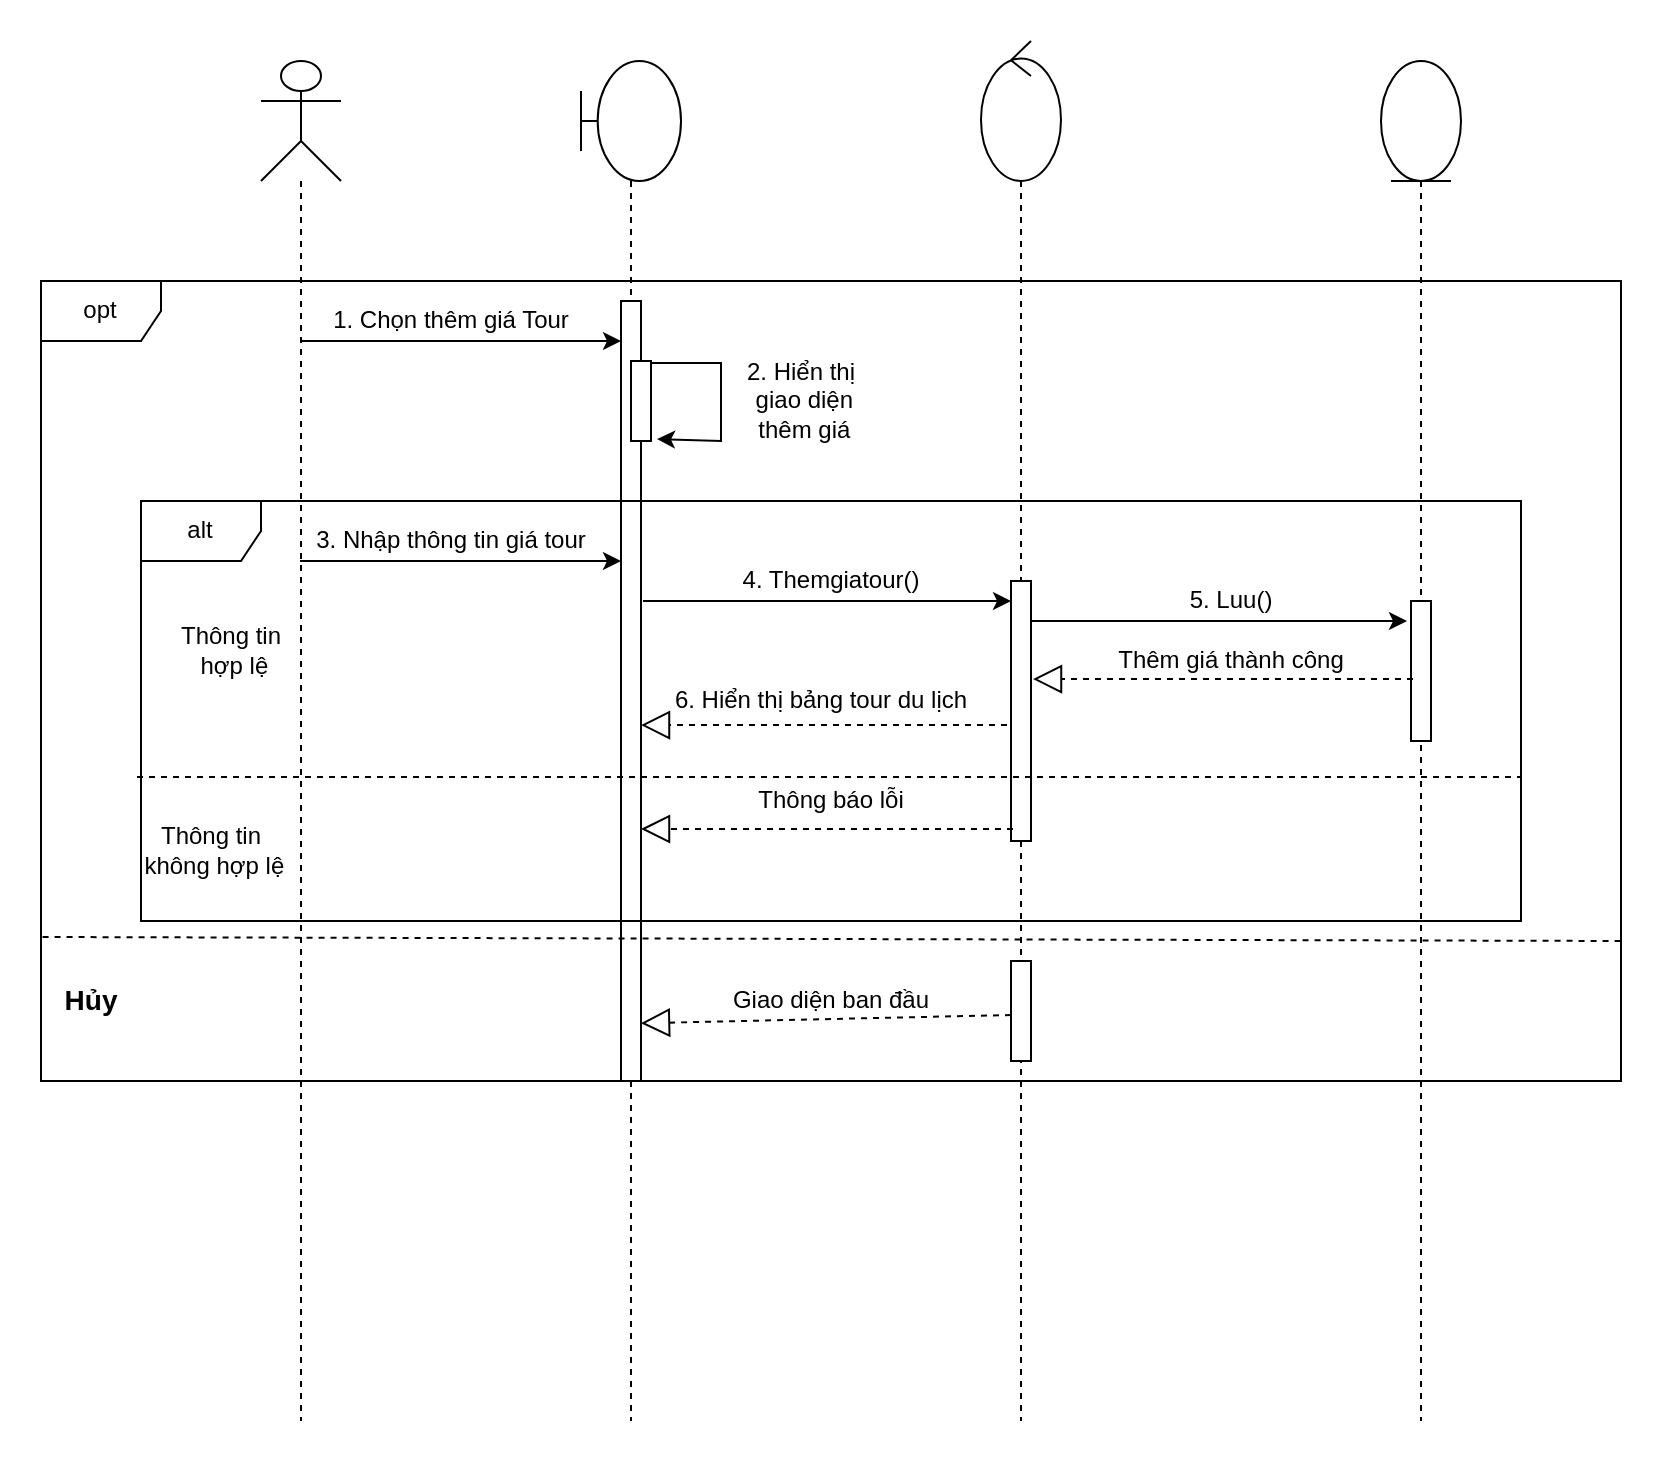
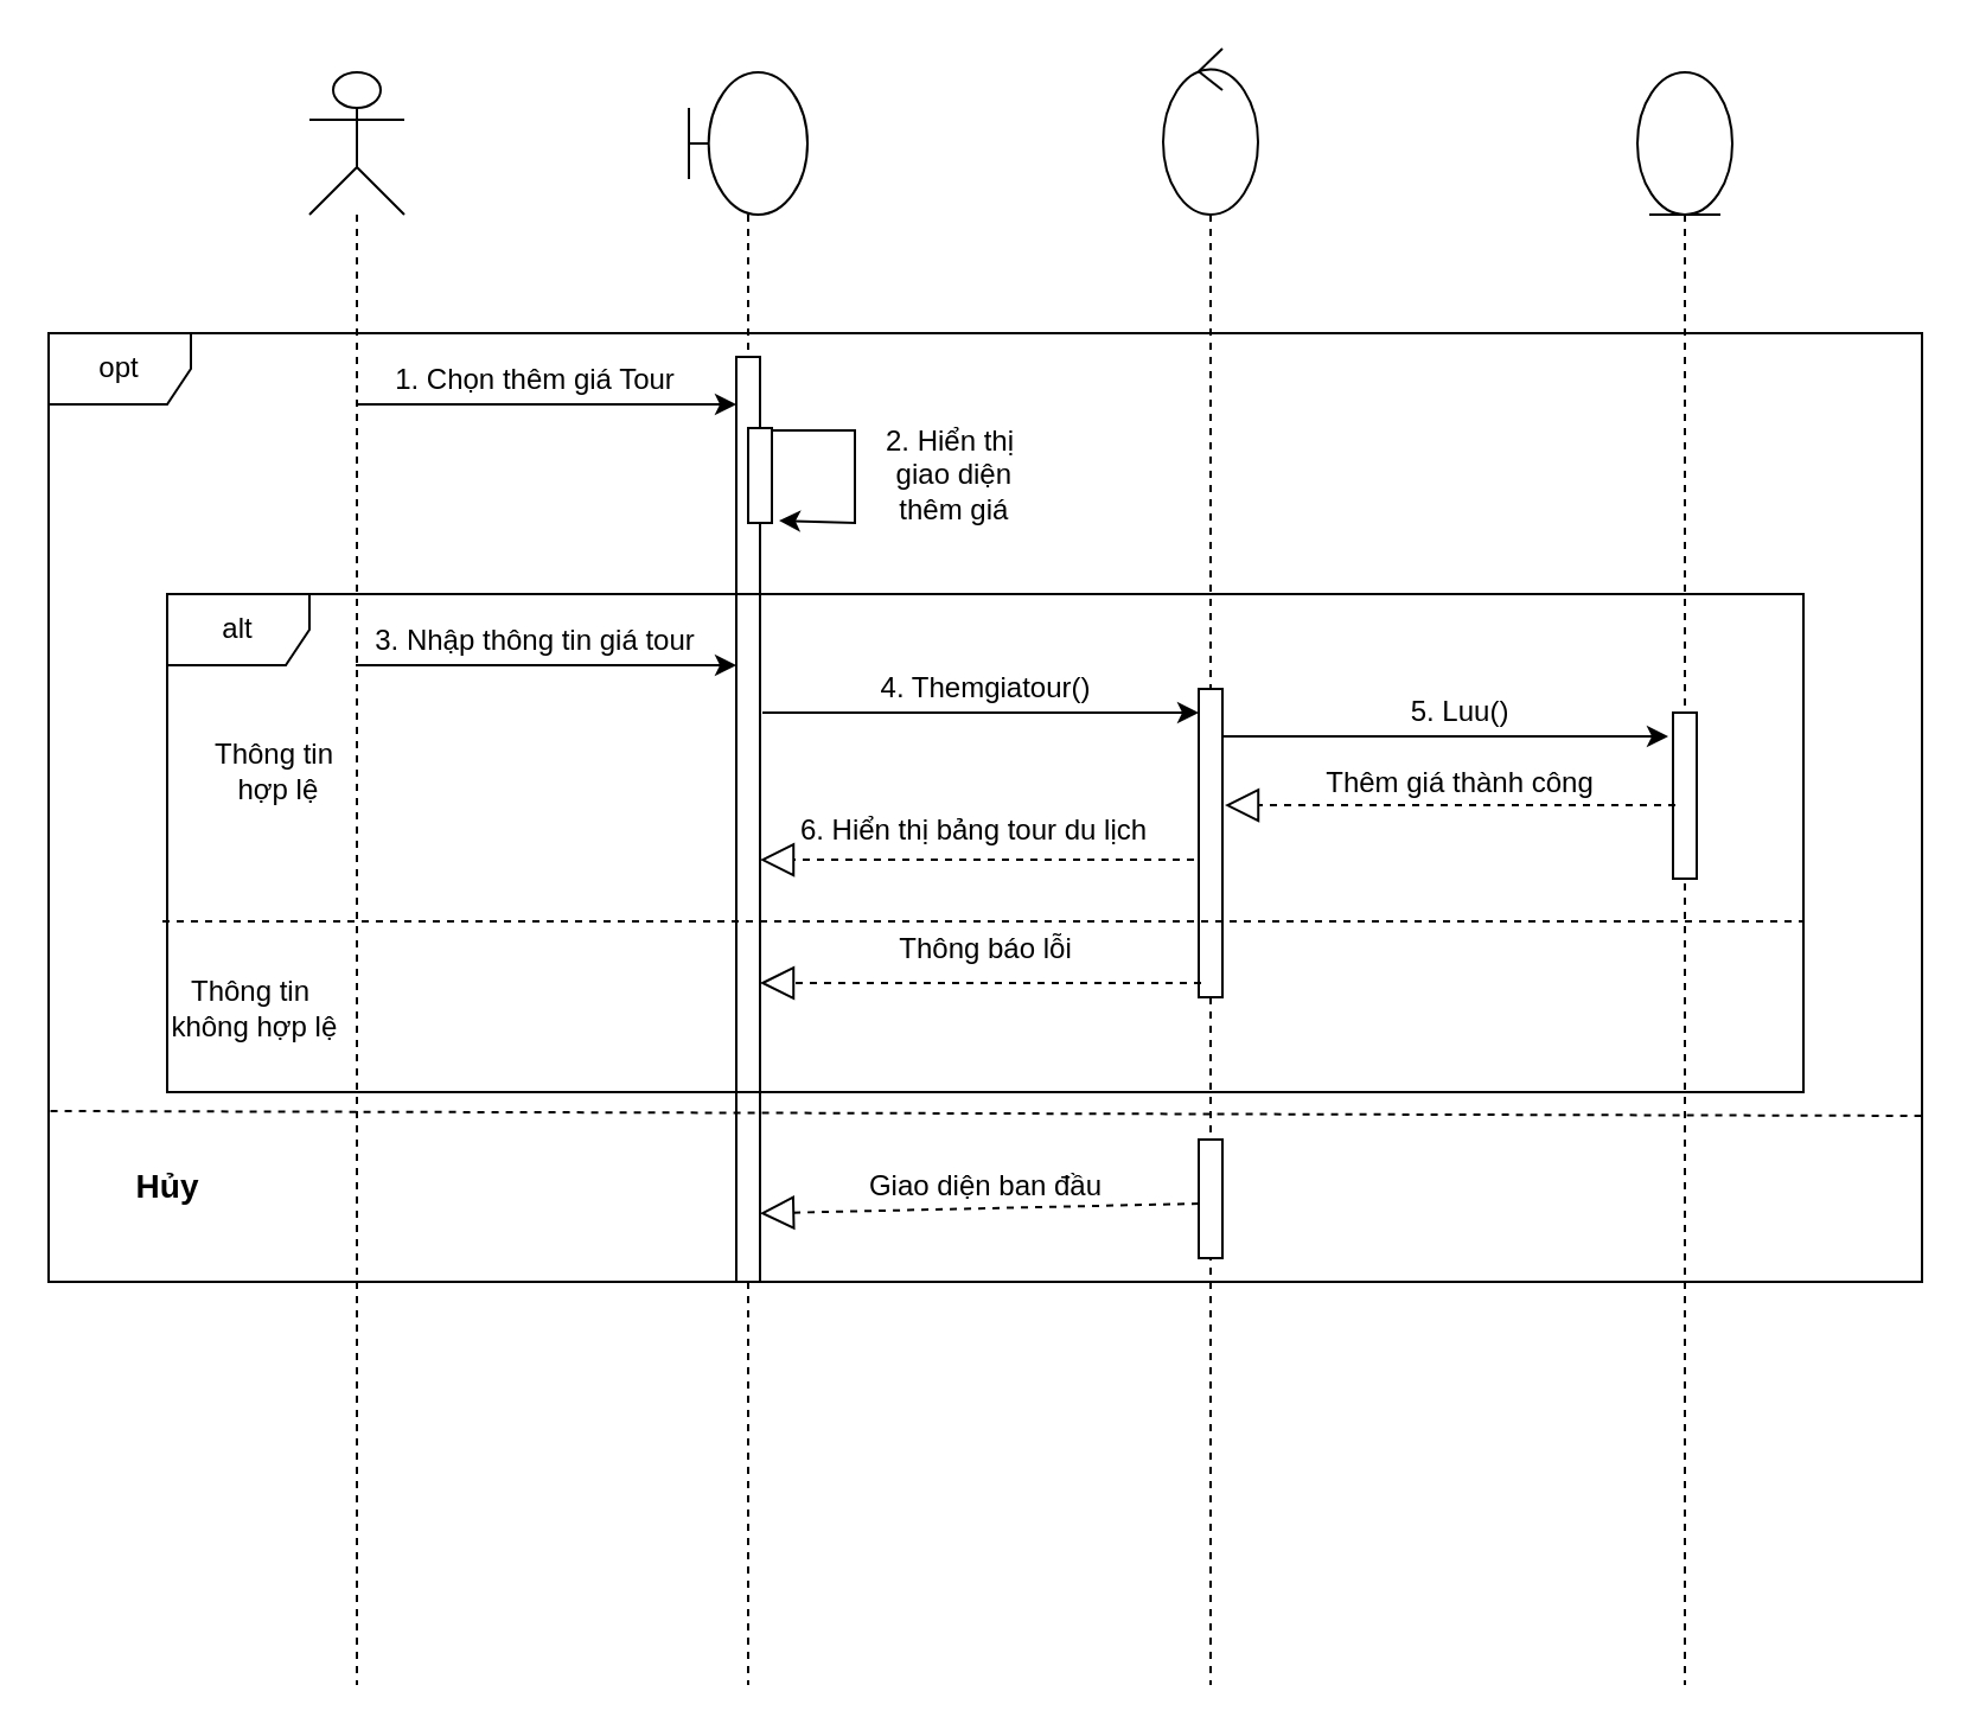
  <mxCell id="0" />
  <mxCell id="1" parent="0" />
  <mxCell id="2" value="" style="shape=umlLifeline;participant=umlActor;perimeter=lifelinePerimeter;whiteSpace=wrap;html=1;container=1;collapsible=0;recursiveResize=0;verticalAlign=top;spacingTop=36;outlineConnect=0;size=60;" vertex="1" parent="1"><mxGeometry x="130" y="30" width="40" height="680" as="geometry" /></mxCell>
  <mxCell id="3" value="" style="shape=umlLifeline;participant=umlBoundary;perimeter=lifelinePerimeter;whiteSpace=wrap;html=1;container=1;collapsible=0;recursiveResize=0;verticalAlign=top;spacingTop=36;outlineConnect=0;size=60;" vertex="1" parent="1"><mxGeometry x="290" y="30" width="50" height="680" as="geometry" /></mxCell>
  <mxCell id="4" value="" style="html=1;points=[];perimeter=orthogonalPerimeter;" vertex="1" parent="3"><mxGeometry x="20" y="120" width="10" height="390" as="geometry" /></mxCell>
  <mxCell id="5" value="" style="shape=umlLifeline;participant=umlControl;perimeter=lifelinePerimeter;whiteSpace=wrap;html=1;container=1;collapsible=0;recursiveResize=0;verticalAlign=top;spacingTop=36;outlineConnect=0;size=70;" vertex="1" parent="1"><mxGeometry x="490" y="20" width="40" height="690" as="geometry" /></mxCell>
  <mxCell id="6" value="" style="html=1;points=[];perimeter=orthogonalPerimeter;" vertex="1" parent="5"><mxGeometry x="15" y="270" width="10" height="130" as="geometry" /></mxCell>
  <mxCell id="7" value="" style="html=1;points=[];perimeter=orthogonalPerimeter;" vertex="1" parent="5"><mxGeometry x="15" y="460" width="10" height="50" as="geometry" /></mxCell>
  <mxCell id="8" value="" style="shape=umlLifeline;participant=umlEntity;perimeter=lifelinePerimeter;whiteSpace=wrap;html=1;container=1;collapsible=0;recursiveResize=0;verticalAlign=top;spacingTop=36;outlineConnect=0;size=60;" vertex="1" parent="1"><mxGeometry x="690" y="30" width="40" height="680" as="geometry" /></mxCell>
  <mxCell id="9" value="" style="html=1;points=[];perimeter=orthogonalPerimeter;" vertex="1" parent="8"><mxGeometry x="15" y="270" width="10" height="70" as="geometry" /></mxCell>
  <mxCell id="10" value="" style="endArrow=classic;html=1;" edge="1" parent="1" source="2" target="4"><mxGeometry width="50" height="50" relative="1" as="geometry"><mxPoint x="410" y="290" as="sourcePoint" /><mxPoint x="280" y="240" as="targetPoint" /><Array as="points"><mxPoint x="170" y="170" /></Array></mxGeometry></mxCell>
  <mxCell id="11" value="1. Chọn thêm giá Tour" style="text;html=1;align=center;verticalAlign=middle;resizable=0;points=[];autosize=1;" vertex="1" parent="1"><mxGeometry x="160" y="150" width="130" height="20" as="geometry" /></mxCell>
  <mxCell id="12" value="" style="html=1;points=[];perimeter=orthogonalPerimeter;" vertex="1" parent="1"><mxGeometry x="315" y="180" width="10" height="40" as="geometry" /></mxCell>
  <mxCell id="13" value="" style="endArrow=classic;html=1;exitX=1;exitY=0.025;exitDx=0;exitDy=0;exitPerimeter=0;entryX=1.3;entryY=0.975;entryDx=0;entryDy=0;entryPerimeter=0;rounded=0;" edge="1" parent="1" source="12" target="12"><mxGeometry width="50" height="50" relative="1" as="geometry"><mxPoint x="410" y="390" as="sourcePoint" /><mxPoint x="360" y="260" as="targetPoint" /><Array as="points"><mxPoint x="360" y="181" /><mxPoint x="360" y="220" /></Array></mxGeometry></mxCell>
  <mxCell id="14" value="2. Hiển thị&lt;br&gt;&amp;nbsp;giao diện&lt;br&gt;&amp;nbsp;thêm giá" style="text;html=1;align=center;verticalAlign=middle;resizable=0;points=[];autosize=1;" vertex="1" parent="1"><mxGeometry x="365" y="175" width="70" height="50" as="geometry" /></mxCell>
  <mxCell id="15" value="" style="endArrow=classic;html=1;" edge="1" parent="1" source="2" target="4"><mxGeometry width="50" height="50" relative="1" as="geometry"><mxPoint x="410" y="370" as="sourcePoint" /><mxPoint x="460" y="320" as="targetPoint" /><Array as="points"><mxPoint x="250" y="280" /></Array></mxGeometry></mxCell>
  <mxCell id="16" value="3. Nhập thông tin giá tour" style="text;html=1;align=center;verticalAlign=middle;resizable=0;points=[];autosize=1;" vertex="1" parent="1"><mxGeometry x="150" y="260" width="150" height="20" as="geometry" /></mxCell>
  <mxCell id="17" value="" style="endArrow=classic;html=1;" edge="1" parent="1" target="6"><mxGeometry width="50" height="50" relative="1" as="geometry"><mxPoint x="321" y="300" as="sourcePoint" /><mxPoint x="460" y="320" as="targetPoint" /><Array as="points"><mxPoint x="370" y="300" /></Array></mxGeometry></mxCell>
  <mxCell id="18" value="4. Themgiatour()" style="text;html=1;align=center;verticalAlign=middle;resizable=0;points=[];autosize=1;" vertex="1" parent="1"><mxGeometry x="365" y="280" width="100" height="20" as="geometry" /></mxCell>
  <mxCell id="19" value="" style="endArrow=classic;html=1;" edge="1" parent="1"><mxGeometry width="50" height="50" relative="1" as="geometry"><mxPoint x="515" y="310" as="sourcePoint" /><mxPoint x="703" y="310" as="targetPoint" /><Array as="points"><mxPoint x="570" y="310" /></Array></mxGeometry></mxCell>
  <mxCell id="20" value="5. Luu()" style="text;html=1;align=center;verticalAlign=middle;resizable=0;points=[];autosize=1;" vertex="1" parent="1"><mxGeometry x="585" y="290" width="60" height="20" as="geometry" /></mxCell>
  <mxCell id="21" value="" style="endArrow=block;dashed=1;endFill=0;endSize=12;html=1;exitX=0.1;exitY=0.557;exitDx=0;exitDy=0;exitPerimeter=0;entryX=1.1;entryY=0.377;entryDx=0;entryDy=0;entryPerimeter=0;" edge="1" parent="1" source="9" target="6"><mxGeometry width="160" relative="1" as="geometry"><mxPoint x="350" y="350" as="sourcePoint" /><mxPoint x="516" y="350" as="targetPoint" /><Array as="points" /></mxGeometry></mxCell>
  <mxCell id="22" value="Thêm giá thành công" style="text;html=1;align=center;verticalAlign=middle;resizable=0;points=[];autosize=1;" vertex="1" parent="1"><mxGeometry x="550" y="320" width="130" height="20" as="geometry" /></mxCell>
  <mxCell id="23" value="" style="endArrow=block;dashed=1;endFill=0;endSize=12;html=1;exitX=-0.2;exitY=0.554;exitDx=0;exitDy=0;exitPerimeter=0;" edge="1" parent="1" source="6" target="4"><mxGeometry width="160" relative="1" as="geometry"><mxPoint x="350" y="350" as="sourcePoint" /><mxPoint x="510" y="350" as="targetPoint" /></mxGeometry></mxCell>
  <mxCell id="24" value="6. Hiển thị bảng tour du lịch" style="text;html=1;align=center;verticalAlign=middle;resizable=0;points=[];autosize=1;" vertex="1" parent="1"><mxGeometry x="330" y="340" width="160" height="20" as="geometry" /></mxCell>
  <mxCell id="25" value="" style="endArrow=block;dashed=1;endFill=0;endSize=12;html=1;exitX=0.1;exitY=0.954;exitDx=0;exitDy=0;exitPerimeter=0;" edge="1" parent="1" source="6"><mxGeometry width="160" relative="1" as="geometry"><mxPoint x="350" y="350" as="sourcePoint" /><mxPoint x="320" y="414" as="targetPoint" /></mxGeometry></mxCell>
  <mxCell id="26" value="Thông báo lỗi" style="text;html=1;align=center;verticalAlign=middle;resizable=0;points=[];autosize=1;" vertex="1" parent="1"><mxGeometry x="370" y="390" width="90" height="20" as="geometry" /></mxCell>
  <mxCell id="27" value="" style="endArrow=block;dashed=1;endFill=0;endSize=12;html=1;exitX=0;exitY=0.54;exitDx=0;exitDy=0;exitPerimeter=0;entryX=1;entryY=0.926;entryDx=0;entryDy=0;entryPerimeter=0;" edge="1" parent="1" source="7" target="4"><mxGeometry width="160" relative="1" as="geometry"><mxPoint x="350" y="450" as="sourcePoint" /><mxPoint x="510" y="450" as="targetPoint" /></mxGeometry></mxCell>
  <mxCell id="28" value="Giao diện ban đầu" style="text;html=1;align=center;verticalAlign=middle;resizable=0;points=[];autosize=1;" vertex="1" parent="1"><mxGeometry x="360" y="490" width="110" height="20" as="geometry" /></mxCell>
  <mxCell id="29" value="alt" style="shape=umlFrame;whiteSpace=wrap;html=1;" vertex="1" parent="1"><mxGeometry x="70" y="250" width="690" height="210" as="geometry" /></mxCell>
  <mxCell id="30" value="" style="endArrow=none;dashed=1;html=1;entryX=1;entryY=0.657;entryDx=0;entryDy=0;entryPerimeter=0;" edge="1" parent="1" target="29"><mxGeometry width="50" height="50" relative="1" as="geometry"><mxPoint x="68" y="388" as="sourcePoint" /><mxPoint x="460" y="420" as="targetPoint" /></mxGeometry></mxCell>
  <mxCell id="31" value="Thông tin&lt;br&gt;&amp;nbsp;hợp lệ" style="text;html=1;align=center;verticalAlign=middle;resizable=0;points=[];autosize=1;" vertex="1" parent="1"><mxGeometry x="80" y="310" width="70" height="30" as="geometry" /></mxCell>
  <mxCell id="32" value="Thông tin&lt;br&gt;&amp;nbsp;không hợp lệ" style="text;html=1;align=center;verticalAlign=middle;resizable=0;points=[];autosize=1;" vertex="1" parent="1"><mxGeometry x="60" y="410" width="90" height="30" as="geometry" /></mxCell>
  <mxCell id="33" value="opt" style="shape=umlFrame;whiteSpace=wrap;html=1;" vertex="1" parent="1"><mxGeometry x="20" y="140" width="790" height="400" as="geometry" /></mxCell>
  <mxCell id="34" value="" style="endArrow=none;dashed=1;html=1;exitX=0.001;exitY=0.82;exitDx=0;exitDy=0;exitPerimeter=0;entryX=1.001;entryY=0.825;entryDx=0;entryDy=0;entryPerimeter=0;" edge="1" parent="1" source="33" target="33"><mxGeometry width="50" height="50" relative="1" as="geometry"><mxPoint x="410" y="460" as="sourcePoint" /><mxPoint x="460" y="410" as="targetPoint" /></mxGeometry></mxCell>
- <mxCell id="35" value="Hủy" style="text;html=1;align=center;verticalAlign=middle;resizable=0;points=[];autosize=1;strokeWidth=2;fontStyle=1;fontSize=14;" vertex="1" parent="1"><mxGeometry x="25" y="490" width="40" height="20" as="geometry" /></mxCell>
+ <mxCell id="35" value="Hủy" style="text;html=1;align=center;verticalAlign=middle;resizable=0;points=[];autosize=1;strokeWidth=2;fontStyle=1;fontSize=14;" vertex="1" parent="1"><mxGeometry x="50" y="490" width="40" height="20" as="geometry" /></mxCell>
